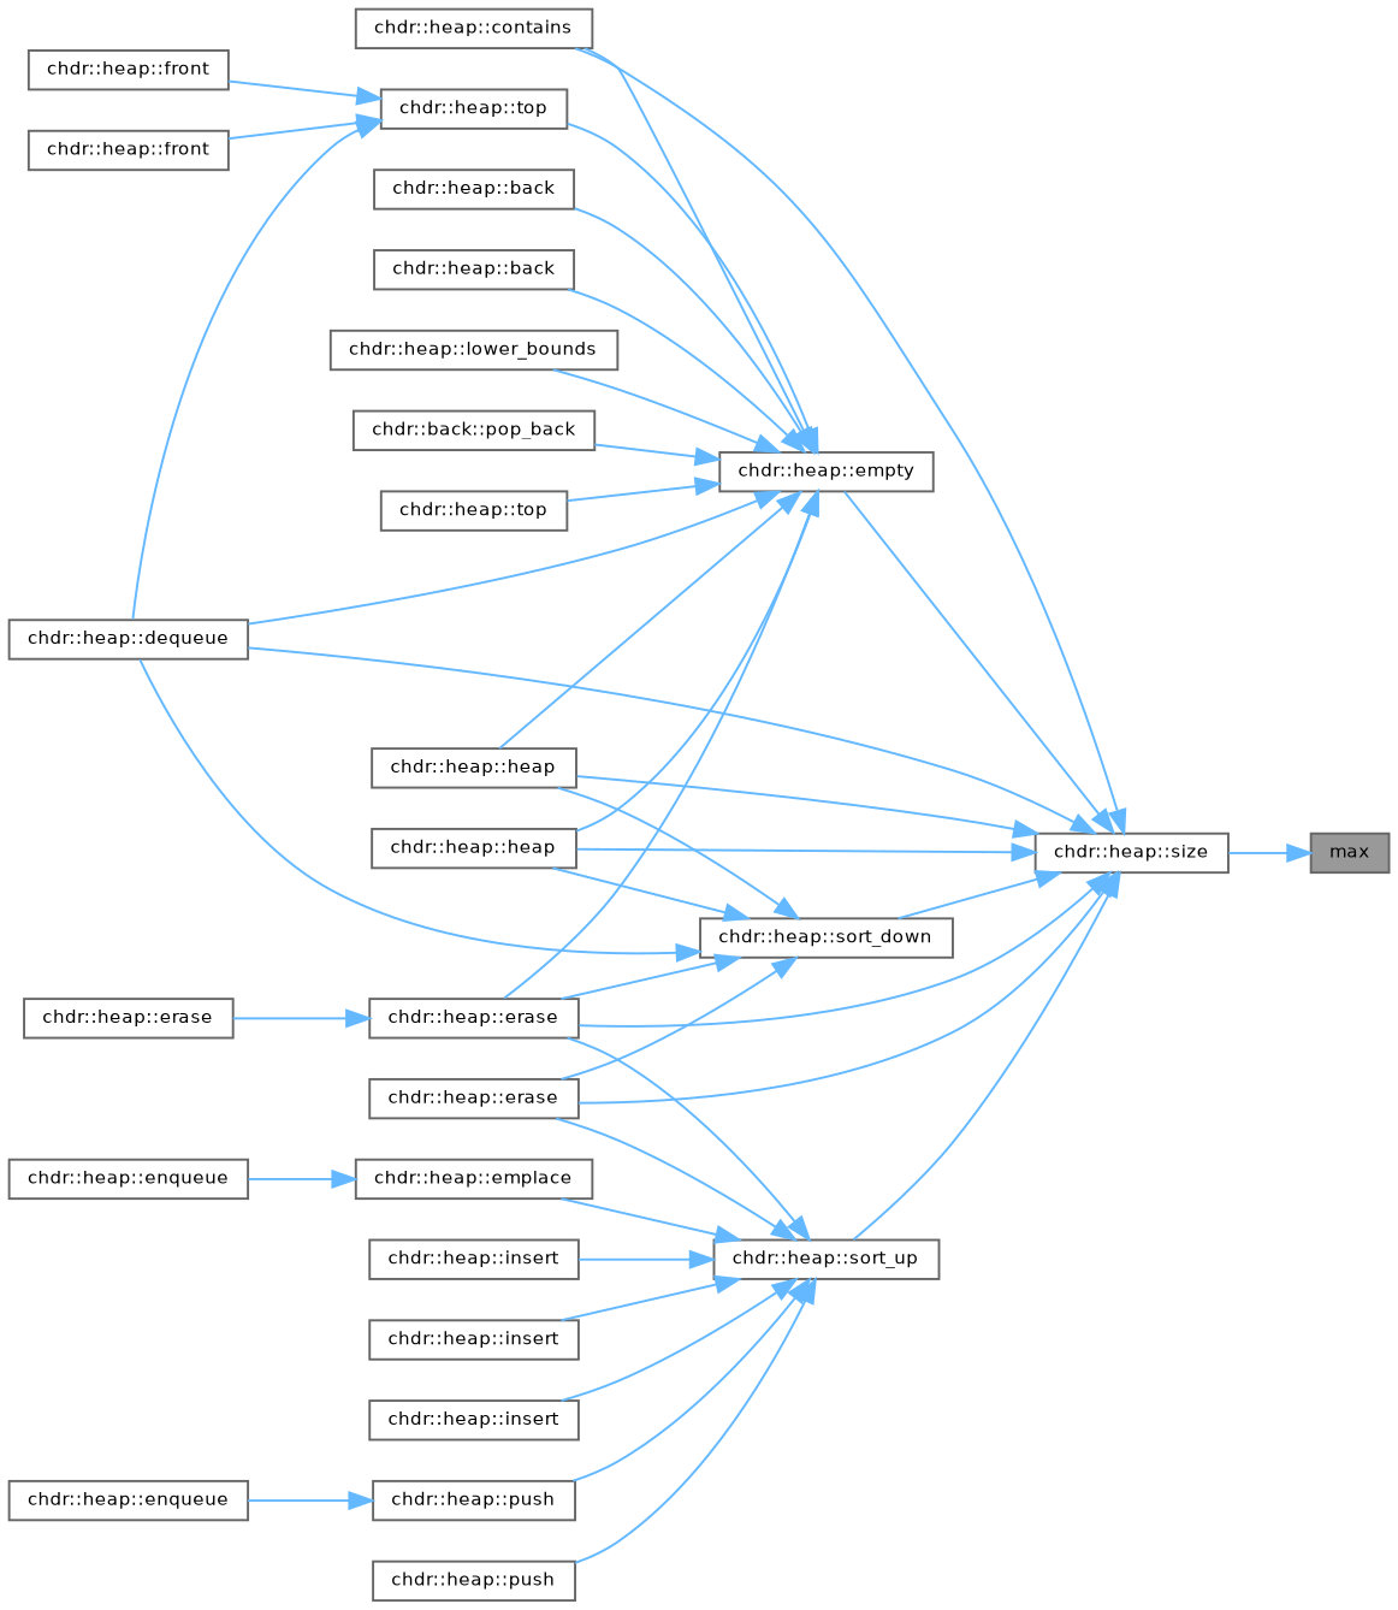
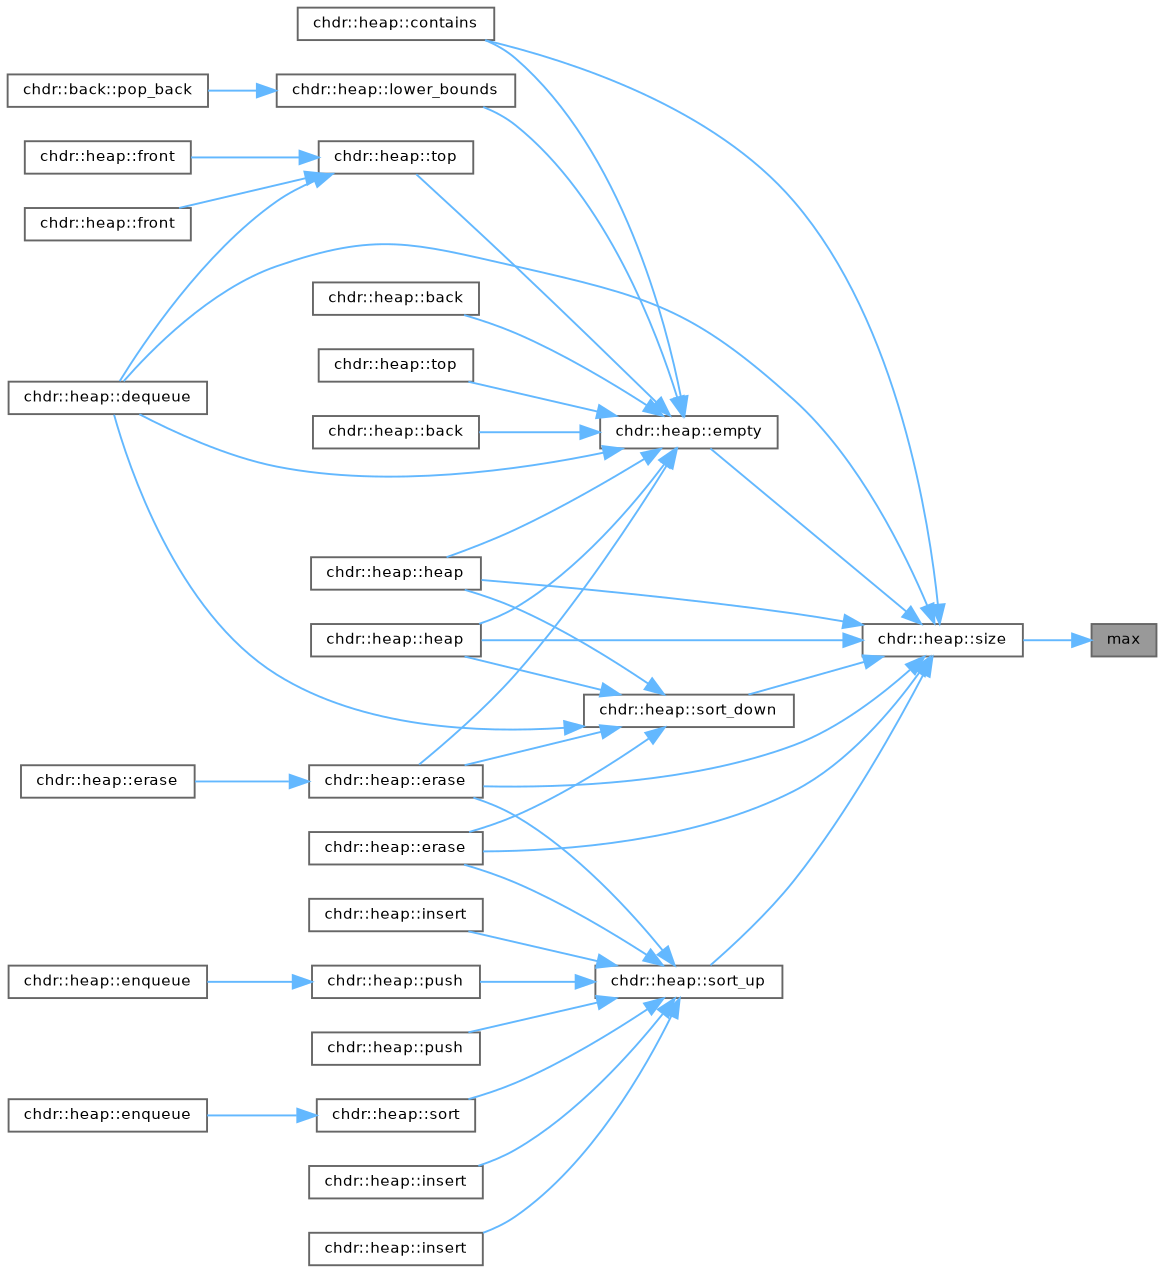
  digraph {
    rankdir=RL
    node [color=grey40 fillcolor=white fontname=Helvetica fontsize=8 shape=box style=filled]
    edge [color=steelblue1 dir=back fontname=Helvetica fontsize=8 labelfontname=Helvetica labelfontsize=8 style=solid]
    n1 [color=gray40 fillcolor=grey60 fontcolor=black height=0.2 label=max width=0.4]
    n2 [height=0.2 label="chdr::heap::size" width=0.4]
    n3 [height=0.2 label="chdr::heap::heap" width=0.4]
    n4 [height=0.2 label="chdr::heap::heap" width=0.4]
    n5 [height=0.2 label="chdr::heap::contains" width=0.4]
    n6 [height=0.2 label="chdr::heap::dequeue" width=0.4]
    n7 [height=0.2 label="chdr::heap::empty" width=0.4]
    n8 [height=0.2 label="chdr::heap::erase" width=0.4]
    n9 [height=0.2 label="chdr::heap::erase" width=0.4]
    n10 [height=0.2 label="chdr::heap::sort_down" width=0.4]
    n11 [height=0.2 label="chdr::heap::sort_up" width=0.4]
    n12 [height=0.2 label="chdr::heap::back" width=0.4]
    n13 [height=0.2 label="chdr::heap::back" width=0.4]
    n14 [height=0.2 label="chdr::heap::lower_bounds" width=0.4]
    n15 [height=0.2 label="chdr::back::pop_back" width=0.4]
    n16 [height=0.2 label="chdr::heap::top" width=0.4]
    n17 [height=0.2 label="chdr::heap::top" width=0.4]
    n18 [height=0.2 label="chdr::heap::erase" width=0.4]
-   n19 [height=0.2 label="chdr::heap::emplace" width=0.4]
+   n19 [height=0.2 label="chdr::heap::sort" width=0.4]
    n20 [height=0.2 label="chdr::heap::insert" width=0.4]
    n21 [height=0.2 label="chdr::heap::insert" width=0.4]
    n22 [height=0.2 label="chdr::heap::insert" width=0.4]
    n23 [height=0.2 label="chdr::heap::push" width=0.4]
    n24 [height=0.2 label="chdr::heap::push" width=0.4]
    n25 [height=0.2 label="chdr::heap::front" width=0.4]
    n26 [height=0.2 label="chdr::heap::front" width=0.4]
    n27 [height=0.2 label="chdr::heap::enqueue" width=0.4]
    n28 [height=0.2 label="chdr::heap::enqueue" width=0.4]
    n1 -> n2
    n2 -> n3
    n2 -> n4
    n2 -> n5
    n2 -> n6
    n2 -> n7
    n2 -> n8
    n2 -> n9
    n2 -> n10
    n2 -> n11
    n7 -> n3
    n7 -> n4
    n7 -> n5
    n7 -> n6
    n7 -> n8
    n7 -> n12
    n7 -> n13
    n7 -> n14
-   n7 -> n15
+   n14 -> n15
    n7 -> n16
    n7 -> n17
    n8 -> n18
    n10 -> n3
    n10 -> n4
    n10 -> n6
    n10 -> n8
    n10 -> n9
    n11 -> n8
    n11 -> n9
    n11 -> n19
    n11 -> n20
    n11 -> n21
    n11 -> n22
    n11 -> n23
    n11 -> n24
    n17 -> n6
    n17 -> n25
    n17 -> n26
    n19 -> n27
    n23 -> n28
  }
